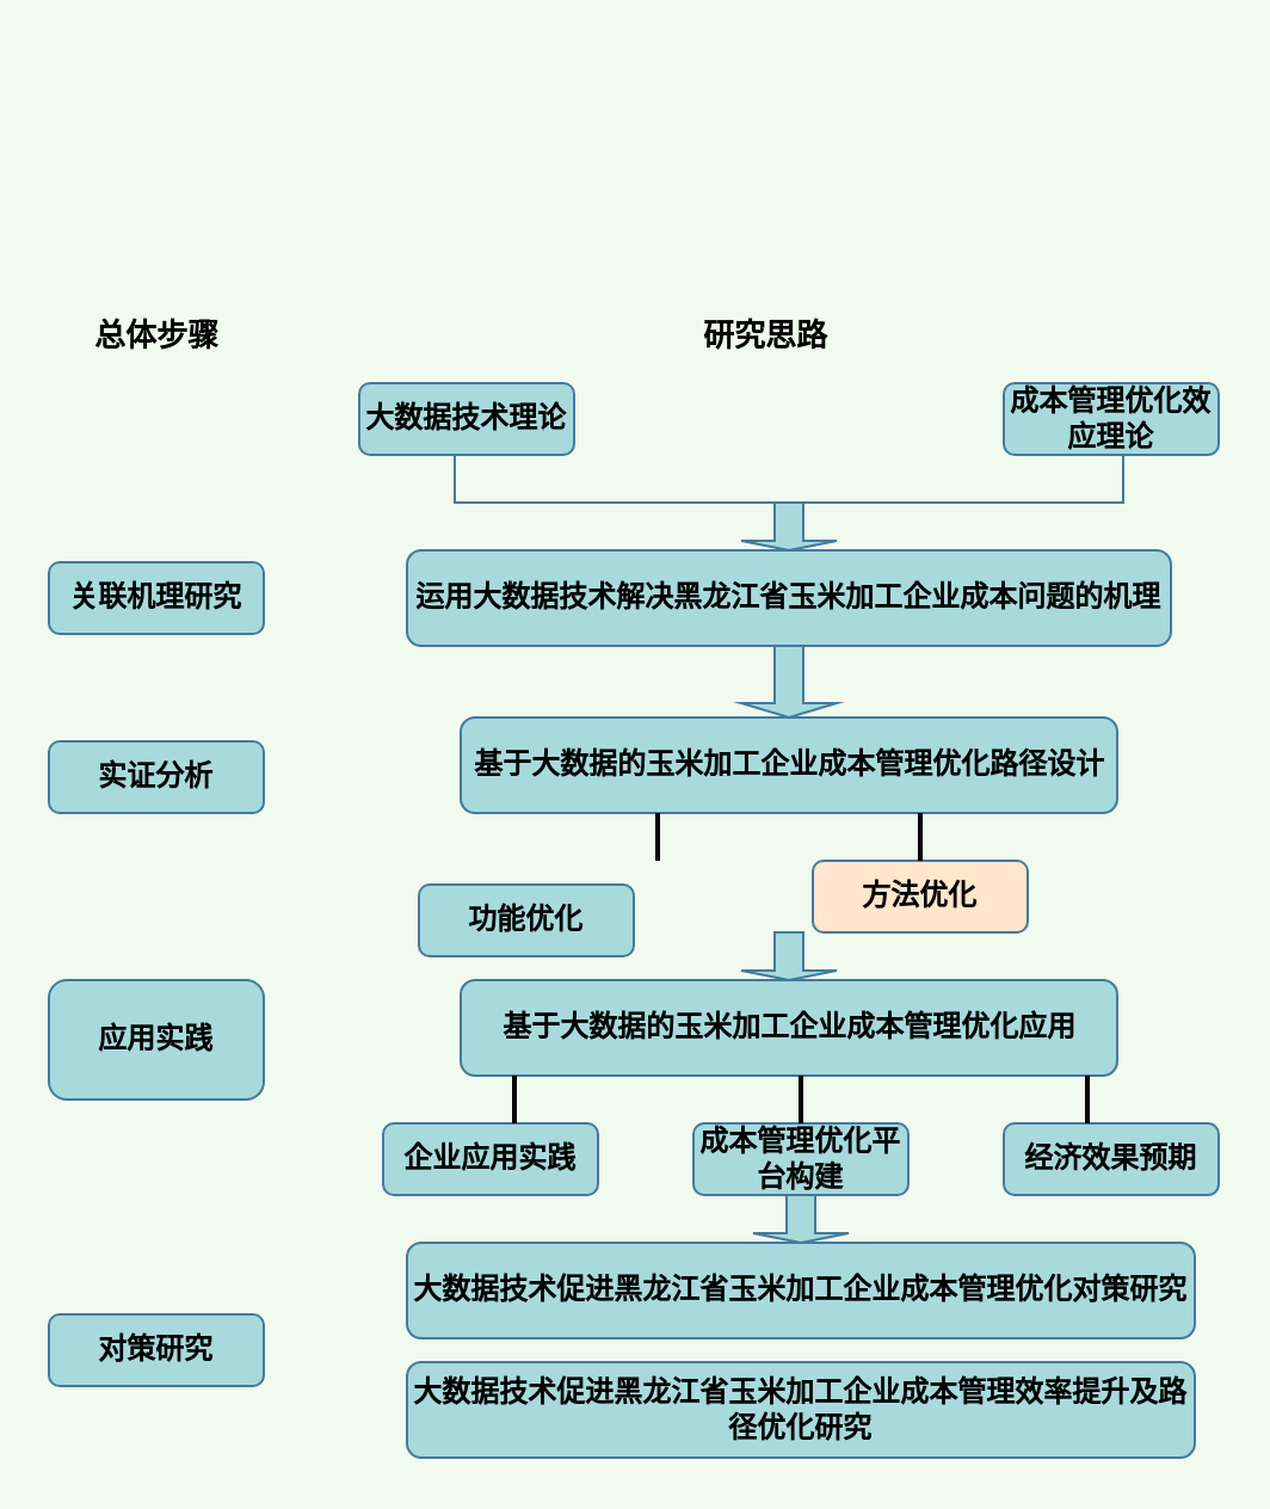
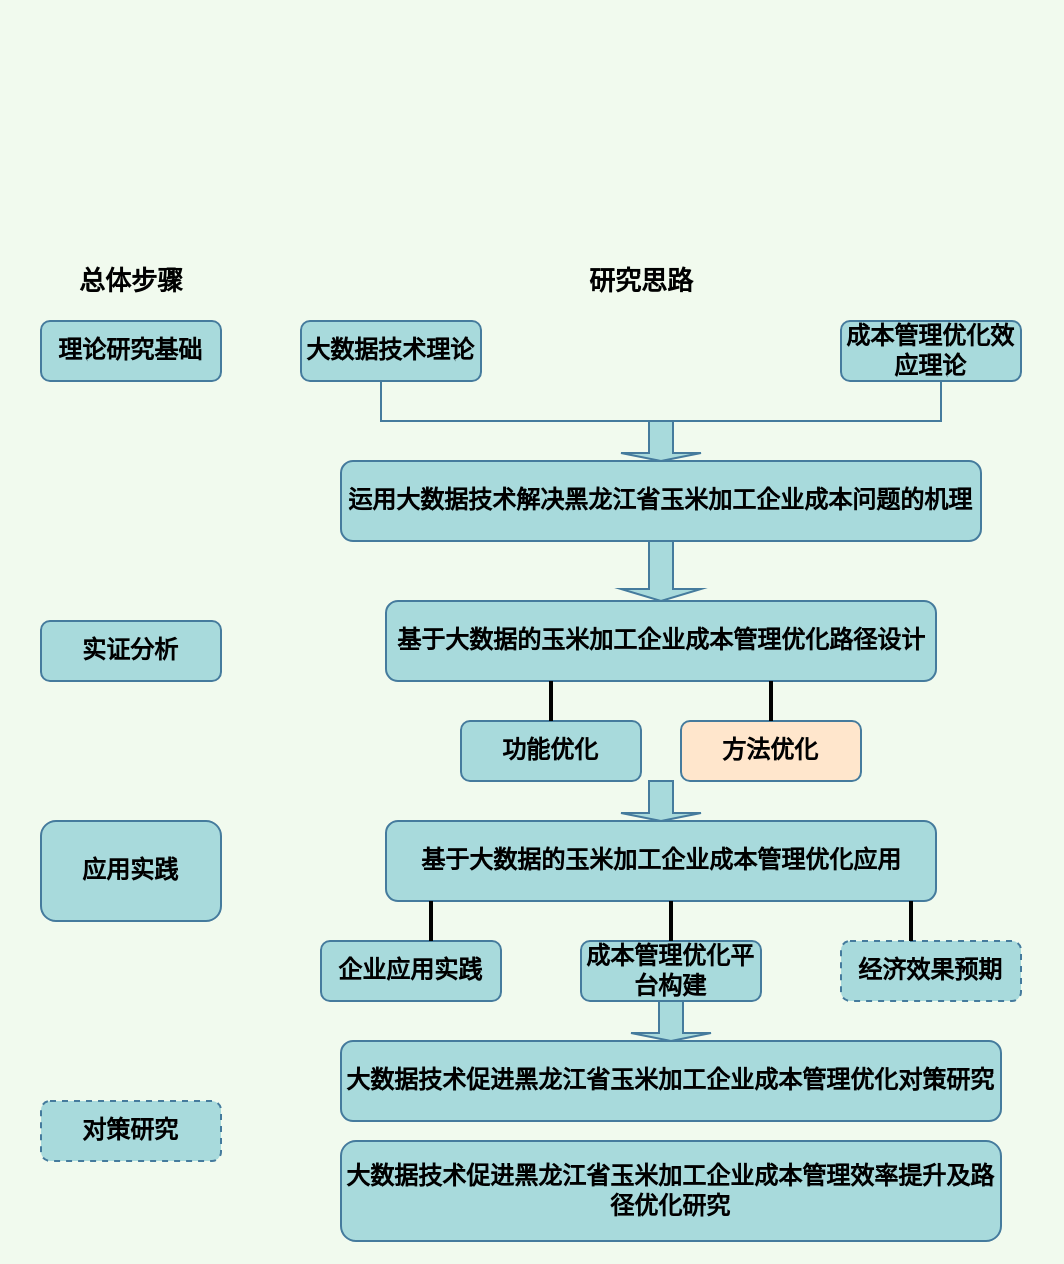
  <mxCell id="0" />
  <mxCell id="1" parent="0" />
  <mxCell id="2" value="&lt;b&gt;运用大数据技术解决黑龙江省玉米加工企业成本问题的机理&lt;/b&gt;" style="rounded=1;whiteSpace=wrap;html=1;fillColor=#A8DADC;strokeColor=#457B9D;" vertex="1" parent="1"><mxGeometry x="170" y="230" width="320" height="40" as="geometry" /></mxCell>
  <mxCell id="3" style="edgeStyle=none;rounded=0;orthogonalLoop=1;jettySize=auto;html=1;exitX=0.5;exitY=1;exitDx=0;exitDy=0;labelBackgroundColor=#F1FAEE;strokeColor=#457B9D;" edge="1" parent="1"><mxGeometry relative="1" as="geometry"><mxPoint x="160" y="60" as="sourcePoint" /><mxPoint x="160" y="60" as="targetPoint" /></mxGeometry></mxCell>
  <mxCell id="4" style="edgeStyle=none;rounded=0;orthogonalLoop=1;jettySize=auto;html=1;exitX=0.5;exitY=0;exitDx=0;exitDy=0;labelBackgroundColor=#F1FAEE;strokeColor=#457B9D;" edge="1" parent="1"><mxGeometry relative="1" as="geometry"><mxPoint x="160" y="20" as="sourcePoint" /><mxPoint x="160" y="20" as="targetPoint" /></mxGeometry></mxCell>
  <mxCell id="5" style="edgeStyle=none;rounded=0;orthogonalLoop=1;jettySize=auto;html=1;exitX=0.5;exitY=1;exitDx=0;exitDy=0;labelBackgroundColor=#F1FAEE;strokeColor=#457B9D;" edge="1" parent="1" source="2" target="2"><mxGeometry relative="1" as="geometry" /></mxCell>
  <mxCell id="6" style="edgeStyle=none;rounded=0;orthogonalLoop=1;jettySize=auto;html=1;exitX=0.5;exitY=0;exitDx=0;exitDy=0;labelBackgroundColor=#F1FAEE;strokeColor=#457B9D;" edge="1" parent="1" source="2" target="2"><mxGeometry relative="1" as="geometry" /></mxCell>
  <mxCell id="7" value="&lt;b&gt;基于大数据的玉米加工企业成本管理优化路径设计&lt;/b&gt;" style="rounded=1;whiteSpace=wrap;html=1;fillColor=#A8DADC;strokeColor=#457B9D;" vertex="1" parent="1"><mxGeometry x="192.5" y="300" width="275" height="40" as="geometry" /></mxCell>
  <mxCell id="8" style="edgeStyle=orthogonalEdgeStyle;curved=0;rounded=1;sketch=0;orthogonalLoop=1;jettySize=auto;html=1;exitX=0.5;exitY=1;exitDx=0;exitDy=0;strokeColor=#457B9D;fillColor=#A8DADC;" edge="1" parent="1" source="2" target="2"><mxGeometry relative="1" as="geometry" /></mxCell>
  <mxCell id="9" style="edgeStyle=orthogonalEdgeStyle;curved=0;rounded=1;sketch=0;orthogonalLoop=1;jettySize=auto;html=1;exitX=0.5;exitY=1;exitDx=0;exitDy=0;strokeColor=#457B9D;fillColor=#A8DADC;" edge="1" parent="1"><mxGeometry relative="1" as="geometry"><mxPoint x="160" y="60" as="sourcePoint" /><mxPoint x="160" y="60" as="targetPoint" /></mxGeometry></mxCell>
- <mxCell id="10" value="&lt;b&gt;功能优化&lt;/b&gt;" style="rounded=1;whiteSpace=wrap;html=1;sketch=0;strokeColor=#457B9D;fillColor=#A8DADC;" vertex="1" parent="1"><mxGeometry x="175" y="370" width="90" height="30" as="geometry" /></mxCell>
+ <mxCell id="10" value="&lt;b&gt;功能优化&lt;/b&gt;" style="rounded=1;whiteSpace=wrap;html=1;sketch=0;strokeColor=#457B9D;fillColor=#A8DADC;" vertex="1" parent="1"><mxGeometry x="230" y="360" width="90" height="30" as="geometry" /></mxCell>
  <mxCell id="11" value="&lt;b&gt;方法优化&lt;/b&gt;" style="rounded=1;whiteSpace=wrap;html=1;sketch=0;strokeColor=#457B9D;fillColor=#ffe6cc;" vertex="1" parent="1"><mxGeometry x="340" y="360" width="90" height="30" as="geometry" /></mxCell>
  <mxCell id="12" value="&lt;b&gt;基于大数据的玉米加工企业成本管理优化应用&lt;/b&gt;" style="rounded=1;whiteSpace=wrap;html=1;fillColor=#A8DADC;strokeColor=#457B9D;" vertex="1" parent="1"><mxGeometry x="192.5" y="410" width="275" height="40" as="geometry" /></mxCell>
  <mxCell id="13" value="&lt;b&gt;企业应用实践&lt;/b&gt;" style="rounded=1;whiteSpace=wrap;html=1;sketch=0;strokeColor=#457B9D;fillColor=#A8DADC;" vertex="1" parent="1"><mxGeometry x="160" y="470" width="90" height="30" as="geometry" /></mxCell>
  <mxCell id="14" value="&lt;b&gt;成本管理优化平台构建&lt;/b&gt;" style="rounded=1;whiteSpace=wrap;html=1;sketch=0;strokeColor=#457B9D;fillColor=#A8DADC;" vertex="1" parent="1"><mxGeometry x="290" y="470" width="90" height="30" as="geometry" /></mxCell>
- <mxCell id="15" value="&lt;b&gt;经济效果预期&lt;/b&gt;" style="rounded=1;whiteSpace=wrap;html=1;sketch=0;strokeColor=#457B9D;fillColor=#A8DADC;" vertex="1" parent="1"><mxGeometry x="420" y="470" width="90" height="30" as="geometry" /></mxCell>
+ <mxCell id="15" value="&lt;b&gt;经济效果预期&lt;/b&gt;" style="rounded=1;whiteSpace=wrap;html=1;sketch=0;strokeColor=#457B9D;fillColor=#A8DADC;dashed=1;" vertex="1" parent="1"><mxGeometry x="420" y="470" width="90" height="30" as="geometry" /></mxCell>
  <mxCell id="16" value="&lt;b&gt;大数据技术促进黑龙江省玉米加工企业成本管理优化对策研究&lt;/b&gt;" style="rounded=1;whiteSpace=wrap;html=1;fillColor=#A8DADC;strokeColor=#457B9D;" vertex="1" parent="1"><mxGeometry x="170" y="520" width="330" height="40" as="geometry" /></mxCell>
- <mxCell id="17" value="&lt;b&gt;大数据技术促进黑龙江省玉米加工企业成本管理效率提升及路径优化研究&lt;/b&gt;" style="rounded=1;whiteSpace=wrap;html=1;fillColor=#A8DADC;strokeColor=#457B9D;" vertex="1" parent="1"><mxGeometry x="170" y="570" width="330" height="40" as="geometry" /></mxCell>
+ <mxCell id="17" value="&lt;b&gt;大数据技术促进黑龙江省玉米加工企业成本管理效率提升及路径优化研究&lt;/b&gt;" style="rounded=1;whiteSpace=wrap;html=1;fillColor=#A8DADC;strokeColor=#457B9D;" vertex="1" parent="1"><mxGeometry x="170" y="570" width="330" height="50" as="geometry" /></mxCell>
  <mxCell id="18" value="&lt;b&gt;大数据技术理论&lt;/b&gt;" style="rounded=1;whiteSpace=wrap;html=1;sketch=0;strokeColor=#457B9D;fillColor=#A8DADC;" vertex="1" parent="1"><mxGeometry x="150" y="160" width="90" height="30" as="geometry" /></mxCell>
  <mxCell id="19" value="&lt;b&gt;成本管理优化效应理论&lt;/b&gt;" style="rounded=1;whiteSpace=wrap;html=1;sketch=0;strokeColor=#457B9D;fillColor=#A8DADC;" vertex="1" parent="1"><mxGeometry x="420" y="160" width="90" height="30" as="geometry" /></mxCell>
  <mxCell id="20" style="edgeStyle=orthogonalEdgeStyle;curved=0;rounded=1;sketch=0;orthogonalLoop=1;jettySize=auto;html=1;exitX=0.5;exitY=1;exitDx=0;exitDy=0;strokeColor=#457B9D;fillColor=#A8DADC;" edge="1" parent="1"><mxGeometry relative="1" as="geometry"><mxPoint x="320" y="100" as="sourcePoint" /><mxPoint x="320" y="100" as="targetPoint" /></mxGeometry></mxCell>
- <mxCell id="22" value="&lt;b&gt;关联机理研究&lt;/b&gt;" style="rounded=1;whiteSpace=wrap;html=1;sketch=0;strokeColor=#457B9D;fillColor=#A8DADC;" vertex="1" parent="1"><mxGeometry x="20" y="235" width="90" height="30" as="geometry" /></mxCell>
+ <mxCell id="21" value="&lt;b&gt;理论研究基础&lt;/b&gt;" style="rounded=1;whiteSpace=wrap;html=1;sketch=0;strokeColor=#457B9D;fillColor=#A8DADC;" vertex="1" parent="1"><mxGeometry x="20" y="160" width="90" height="30" as="geometry" /></mxCell>
  <mxCell id="23" value="&lt;b&gt;实证分析&lt;/b&gt;" style="rounded=1;whiteSpace=wrap;html=1;sketch=0;strokeColor=#457B9D;fillColor=#A8DADC;" vertex="1" parent="1"><mxGeometry x="20" y="310" width="90" height="30" as="geometry" /></mxCell>
  <mxCell id="24" value="&lt;b&gt;应用实践&lt;/b&gt;" style="rounded=1;whiteSpace=wrap;html=1;sketch=0;strokeColor=#457B9D;fillColor=#A8DADC;" vertex="1" parent="1"><mxGeometry x="20" y="410" width="90" height="50" as="geometry" /></mxCell>
- <mxCell id="25" value="&lt;b&gt;对策研究&lt;/b&gt;" style="rounded=1;whiteSpace=wrap;html=1;sketch=0;strokeColor=#457B9D;fillColor=#A8DADC;" vertex="1" parent="1"><mxGeometry x="20" y="550" width="90" height="30" as="geometry" /></mxCell>
+ <mxCell id="25" value="&lt;b&gt;对策研究&lt;/b&gt;" style="rounded=1;whiteSpace=wrap;html=1;sketch=0;strokeColor=#457B9D;fillColor=#A8DADC;dashed=1;" vertex="1" parent="1"><mxGeometry x="20" y="550" width="90" height="30" as="geometry" /></mxCell>
  <mxCell id="26" value="" style="shape=partialRectangle;whiteSpace=wrap;html=1;bottom=1;right=1;left=1;top=0;fillColor=none;routingCenterX=-0.5;rounded=0;sketch=0;strokeColor=#457B9D;" vertex="1" parent="1"><mxGeometry x="190" y="190" width="280" height="20" as="geometry" /></mxCell>
  <mxCell id="27" value="" style="shape=singleArrow;direction=south;whiteSpace=wrap;html=1;rounded=0;sketch=0;strokeColor=#457B9D;fillColor=#A8DADC;" vertex="1" parent="1"><mxGeometry x="310" y="210" width="40" height="20" as="geometry" /></mxCell>
  <mxCell id="28" style="edgeStyle=orthogonalEdgeStyle;curved=0;rounded=1;sketch=0;orthogonalLoop=1;jettySize=auto;html=1;exitX=1;exitY=0.5;exitDx=0;exitDy=0;exitPerimeter=0;strokeColor=#457B9D;fillColor=#A8DADC;" edge="1" parent="1" source="27" target="27"><mxGeometry relative="1" as="geometry" /></mxCell>
  <mxCell id="29" value="" style="shape=singleArrow;direction=south;whiteSpace=wrap;html=1;rounded=0;sketch=0;strokeColor=#457B9D;fillColor=#A8DADC;" vertex="1" parent="1"><mxGeometry x="310" y="270" width="40" height="30" as="geometry" /></mxCell>
  <mxCell id="30" value="" style="line;strokeWidth=2;direction=south;html=1;rounded=0;sketch=0;fillColor=#A8DADC;" vertex="1" parent="1"><mxGeometry x="270" y="340" width="10" height="20" as="geometry" /></mxCell>
  <mxCell id="31" value="" style="line;strokeWidth=2;direction=south;html=1;rounded=0;sketch=0;fillColor=#A8DADC;" vertex="1" parent="1"><mxGeometry x="380" y="340" width="10" height="20" as="geometry" /></mxCell>
  <mxCell id="32" value="" style="shape=singleArrow;direction=south;whiteSpace=wrap;html=1;rounded=0;sketch=0;strokeColor=#457B9D;fillColor=#A8DADC;" vertex="1" parent="1"><mxGeometry x="310" y="390" width="40" height="20" as="geometry" /></mxCell>
  <mxCell id="33" value="" style="line;strokeWidth=2;direction=south;html=1;rounded=0;sketch=0;fillColor=#A8DADC;" vertex="1" parent="1"><mxGeometry x="210" y="450" width="10" height="20" as="geometry" /></mxCell>
  <mxCell id="34" value="" style="line;strokeWidth=2;direction=south;html=1;rounded=0;sketch=0;fillColor=#A8DADC;" vertex="1" parent="1"><mxGeometry x="330" y="450" width="10" height="20" as="geometry" /></mxCell>
  <mxCell id="35" value="" style="line;strokeWidth=2;direction=south;html=1;rounded=0;sketch=0;fillColor=#A8DADC;" vertex="1" parent="1"><mxGeometry x="450" y="450" width="10" height="20" as="geometry" /></mxCell>
  <mxCell id="36" value="&lt;b&gt;&lt;font style=&quot;font-size: 13px&quot;&gt;总体步骤&lt;/font&gt;&lt;/b&gt;" style="text;html=1;align=center;verticalAlign=middle;resizable=0;points=[];autosize=1;strokeColor=none;" vertex="1" parent="1"><mxGeometry x="30" y="130" width="70" height="20" as="geometry" /></mxCell>
  <mxCell id="37" value="&lt;b&gt;&lt;font style=&quot;font-size: 13px&quot;&gt;研究思路&lt;/font&gt;&lt;/b&gt;" style="text;html=1;align=center;verticalAlign=middle;resizable=0;points=[];autosize=1;strokeColor=none;" vertex="1" parent="1"><mxGeometry x="285" y="130" width="70" height="20" as="geometry" /></mxCell>
  <mxCell id="38" value="" style="shape=singleArrow;direction=south;whiteSpace=wrap;html=1;rounded=0;sketch=0;strokeColor=#457B9D;fillColor=#A8DADC;" vertex="1" parent="1"><mxGeometry x="315" y="500" width="40" height="20" as="geometry" /></mxCell>
